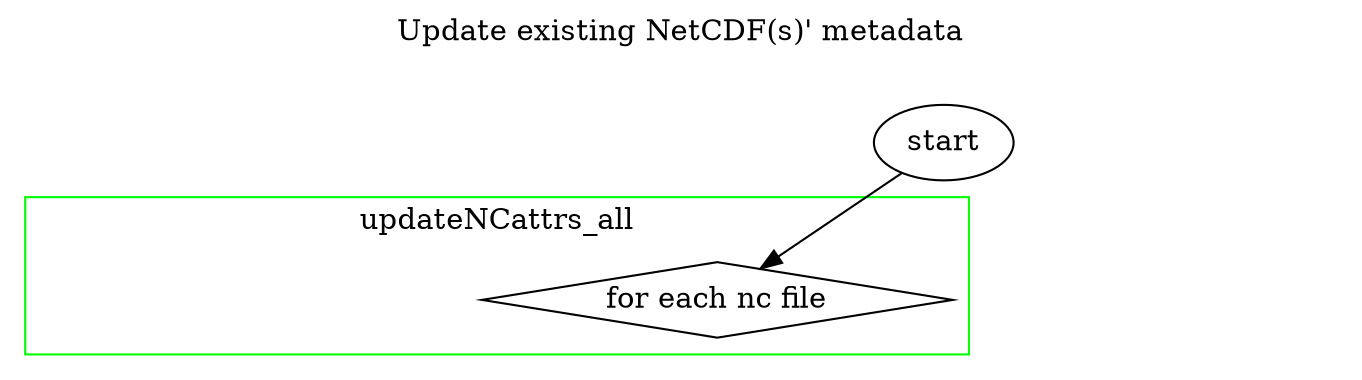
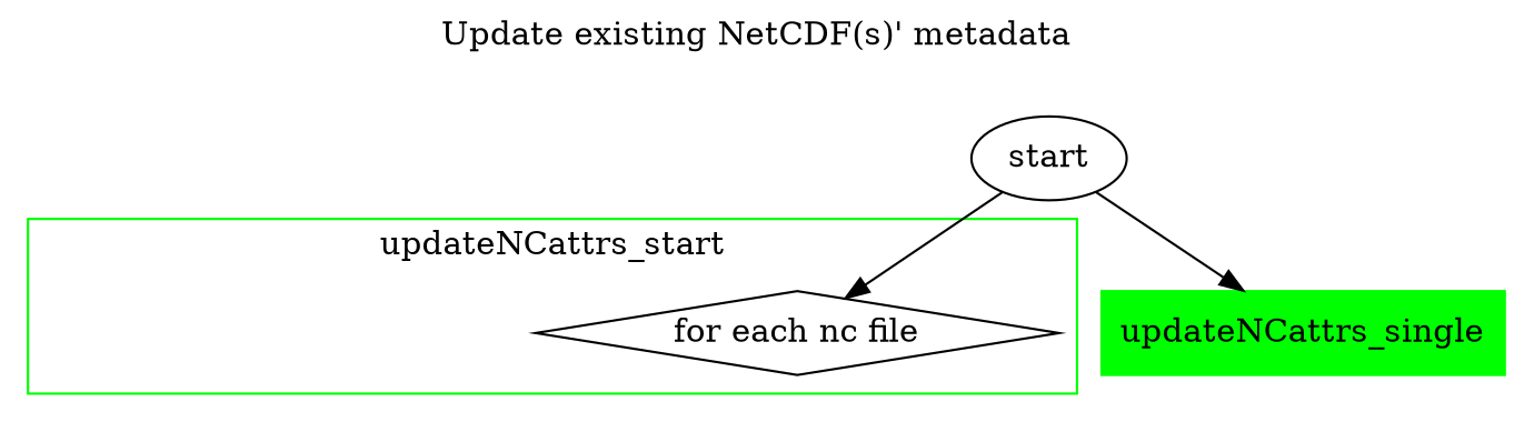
  digraph {
    compound=true
    label="Update existing NetCDF(s)' metadata"
    labelloc=t
    n1 [label="for each nc file" shape=diamond]
    updateNCattrs_all [style=invis]
    start
+   updateNCattrs_single [color=green shape=box style=filled]
    subgraph cluster_1 {
      color=green
-     label=updateNCattrs_all
+     label=updateNCattrs_start
      shape=box
      n1
      updateNCattrs_all
    }
    start -> n1
+   start -> updateNCattrs_single
  }
